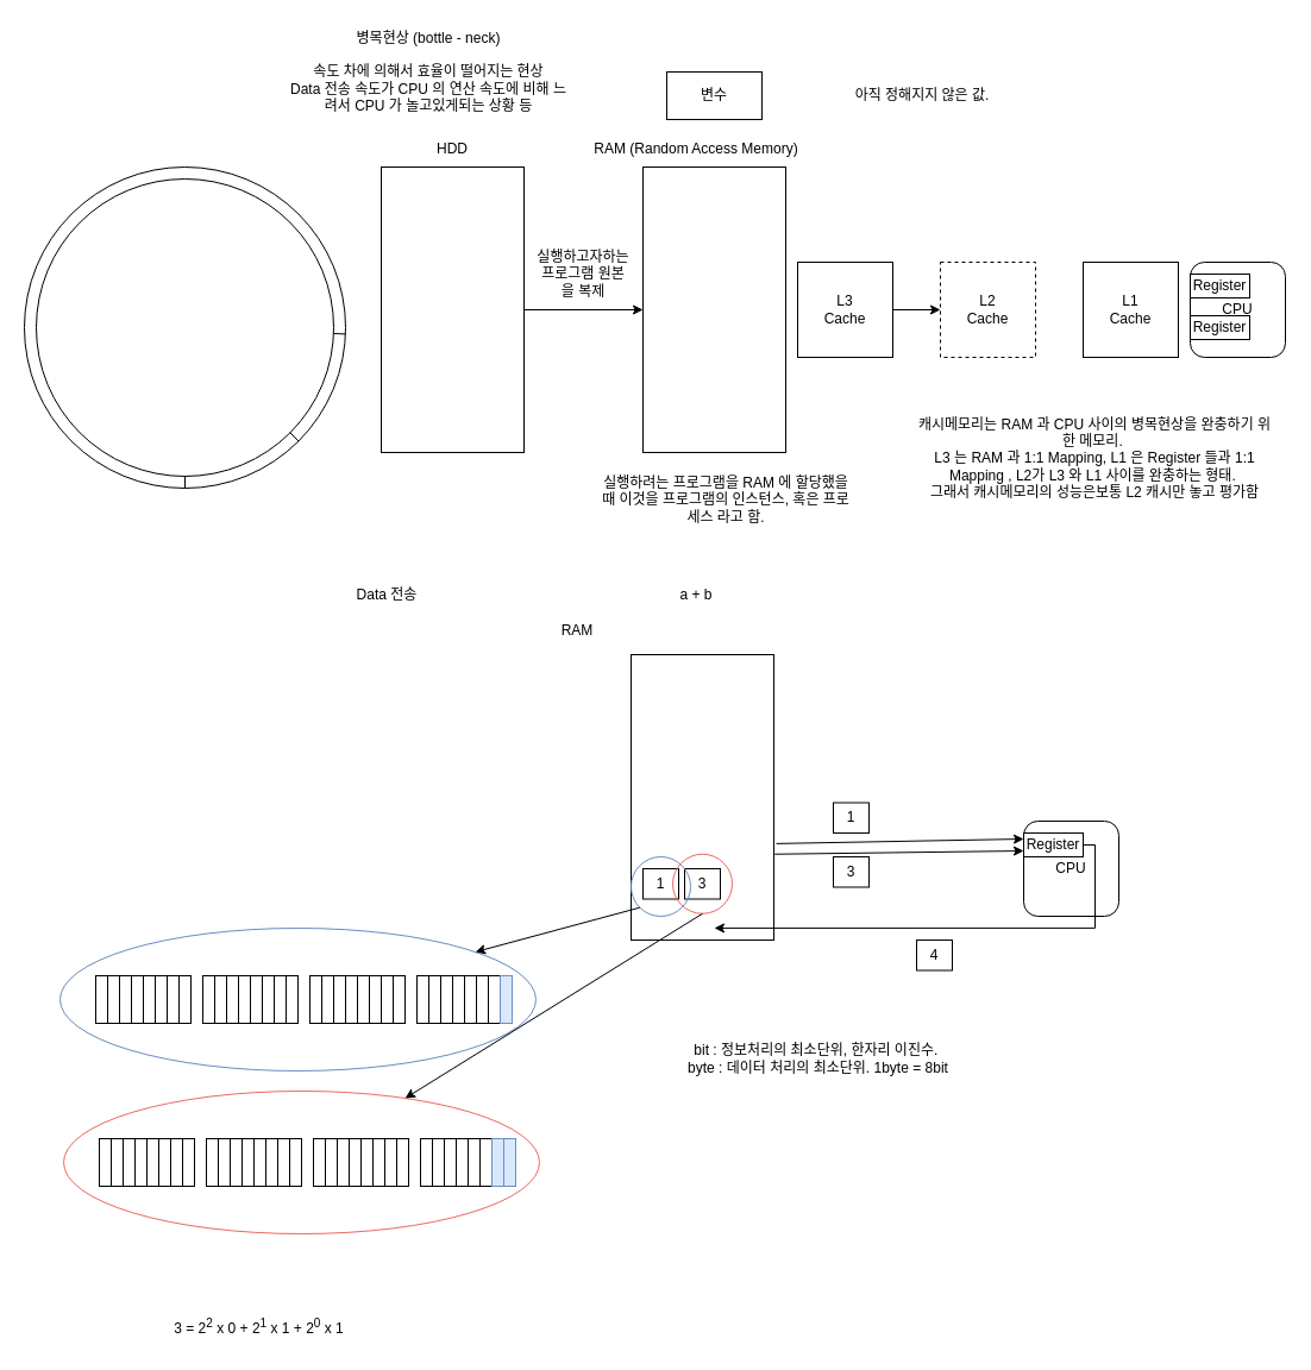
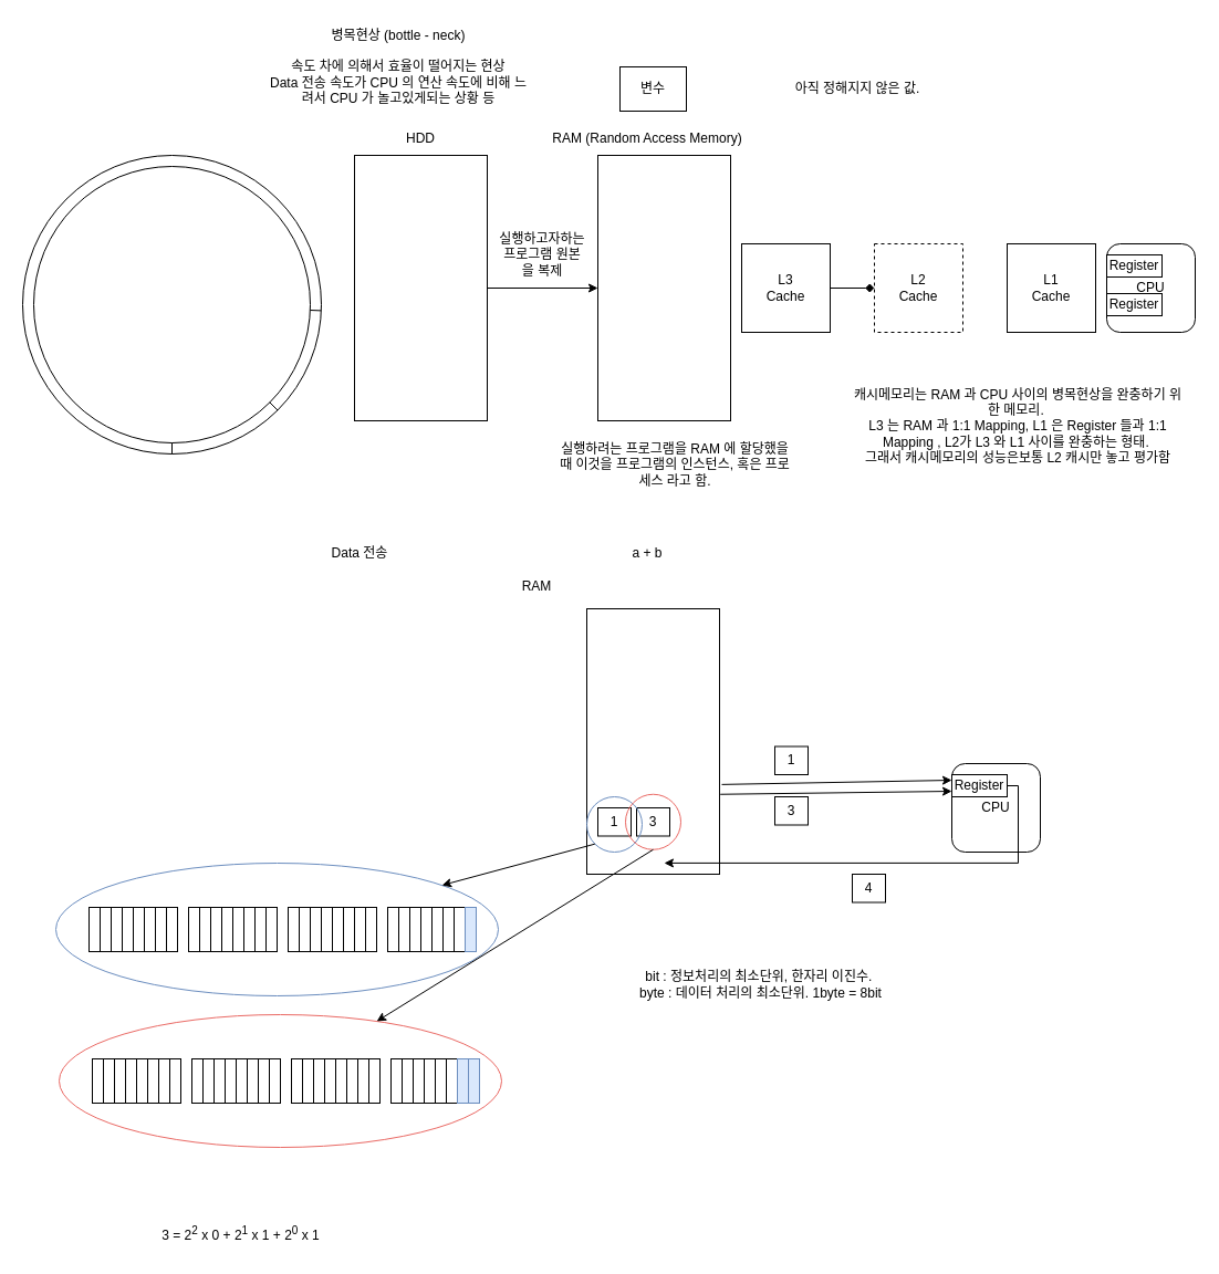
  <mxCell id="0" />
  <mxCell id="1" parent="0" />
  <mxCell id="2" value="" style="ellipse;whiteSpace=wrap;html=1;fillColor=none;strokeColor=#6c8ebf;" vertex="1" parent="1"><mxGeometry x="50" y="780" width="400" height="120" as="geometry" /></mxCell>
- <mxCell id="3" value="변수" style="rounded=0;whiteSpace=wrap;html=1;" vertex="1" parent="1"><mxGeometry x="560" y="60" width="80" height="40" as="geometry" /></mxCell>
+ <mxCell id="3" value="변수" style="rounded=0;whiteSpace=wrap;html=1;" vertex="1" parent="1"><mxGeometry x="560" y="60" width="60" height="40" as="geometry" /></mxCell>
  <mxCell id="4" value="아직 정해지지 않은 값." style="text;html=1;strokeColor=none;fillColor=none;align=center;verticalAlign=middle;whiteSpace=wrap;rounded=0;" vertex="1" parent="1"><mxGeometry x="650" y="60" width="250" height="40" as="geometry" /></mxCell>
  <mxCell id="5" value="RAM (Random Access Memory)" style="text;html=1;strokeColor=none;fillColor=none;align=center;verticalAlign=middle;whiteSpace=wrap;rounded=0;" vertex="1" parent="1"><mxGeometry x="490" y="110" width="190" height="30" as="geometry" /></mxCell>
  <mxCell id="6" value="" style="rounded=0;whiteSpace=wrap;html=1;" vertex="1" parent="1"><mxGeometry x="320" y="140" width="120" height="240" as="geometry" /></mxCell>
  <mxCell id="7" value="HDD" style="text;html=1;strokeColor=none;fillColor=none;align=center;verticalAlign=middle;whiteSpace=wrap;rounded=0;" vertex="1" parent="1"><mxGeometry x="320" y="110" width="120" height="30" as="geometry" /></mxCell>
  <mxCell id="8" value="" style="ellipse;whiteSpace=wrap;html=1;aspect=fixed;" vertex="1" parent="1"><mxGeometry x="20" y="140" width="270" height="270" as="geometry" /></mxCell>
  <mxCell id="9" value="" style="ellipse;whiteSpace=wrap;html=1;aspect=fixed;" vertex="1" parent="1"><mxGeometry x="30" y="150" width="250" height="250" as="geometry" /></mxCell>
  <mxCell id="10" value="" style="endArrow=none;html=1;rounded=0;" edge="1" parent="1" source="8"><mxGeometry width="50" height="50" relative="1" as="geometry"><mxPoint x="230" y="330" as="sourcePoint" /><mxPoint x="280" y="280" as="targetPoint" /></mxGeometry></mxCell>
  <mxCell id="11" value="" style="endArrow=none;html=1;rounded=0;entryX=1;entryY=1;entryDx=0;entryDy=0;exitX=1;exitY=1;exitDx=0;exitDy=0;" edge="1" parent="1" source="9" target="8"><mxGeometry width="50" height="50" relative="1" as="geometry"><mxPoint x="300" y="290" as="sourcePoint" /><mxPoint x="290" y="290" as="targetPoint" /></mxGeometry></mxCell>
  <mxCell id="12" value="" style="endArrow=none;html=1;rounded=0;entryX=0.5;entryY=1;entryDx=0;entryDy=0;exitX=0.5;exitY=1;exitDx=0;exitDy=0;" edge="1" parent="1" source="9" target="8"><mxGeometry width="50" height="50" relative="1" as="geometry"><mxPoint x="253" y="373" as="sourcePoint" /><mxPoint x="260" y="380" as="targetPoint" /></mxGeometry></mxCell>
  <mxCell id="13" value="CPU" style="rounded=1;whiteSpace=wrap;html=1;" vertex="1" parent="1"><mxGeometry x="1000" y="220" width="80" height="80" as="geometry" /></mxCell>
  <mxCell id="14" value="Register" style="rounded=0;whiteSpace=wrap;html=1;" vertex="1" parent="1"><mxGeometry x="1000" y="230" width="50" height="20" as="geometry" /></mxCell>
  <mxCell id="15" value="Register" style="rounded=0;whiteSpace=wrap;html=1;" vertex="1" parent="1"><mxGeometry x="1000" y="265" width="50" height="20" as="geometry" /></mxCell>
  <mxCell id="16" value="병목현상 (bottle - neck)&lt;br&gt;&lt;br&gt;속도 차에 의해서 효율이 떨어지는 현상&lt;br&gt;Data 전송 속도가 CPU 의 연산 속도에 비해 느려서 CPU 가 놀고있게되는 상황 등" style="text;html=1;strokeColor=none;fillColor=none;align=center;verticalAlign=middle;whiteSpace=wrap;rounded=0;" vertex="1" parent="1"><mxGeometry x="240" width="240" height="80" as="geometry" y="20" /></mxCell>
  <mxCell id="17" value="" style="rounded=0;whiteSpace=wrap;html=1;" vertex="1" parent="1"><mxGeometry x="540" y="140" width="120" height="240" as="geometry" /></mxCell>
  <mxCell id="18" value="" style="endArrow=classic;html=1;rounded=0;exitX=1;exitY=0.5;exitDx=0;exitDy=0;" edge="1" parent="1" source="6" target="17"><mxGeometry width="50" height="50" relative="1" as="geometry"><mxPoint x="620" y="300" as="sourcePoint" /><mxPoint x="670" y="250" as="targetPoint" /></mxGeometry></mxCell>
  <mxCell id="19" value="실행하고자하는 프로그램 원본을 복제" style="text;html=1;strokeColor=none;fillColor=none;align=center;verticalAlign=middle;whiteSpace=wrap;rounded=0;" vertex="1" parent="1"><mxGeometry x="450" y="210" width="80" height="40" as="geometry" /></mxCell>
  <mxCell id="20" value="실행하려는 프로그램을 RAM 에 할당했을 때 이것을 프로그램의 인스턴스, 혹은 프로세스 라고 함." style="text;html=1;strokeColor=none;fillColor=none;align=center;verticalAlign=middle;whiteSpace=wrap;rounded=0;" vertex="1" parent="1"><mxGeometry x="500" y="400" width="220" height="40" as="geometry" /></mxCell>
  <mxCell id="21" value="Data 전송" style="text;html=1;strokeColor=none;fillColor=none;align=center;verticalAlign=middle;whiteSpace=wrap;rounded=0;" vertex="1" parent="1"><mxGeometry x="260" y="480" width="130" height="40" as="geometry" /></mxCell>
  <mxCell id="22" value="L3&lt;br&gt;Cache" style="rounded=0;whiteSpace=wrap;html=1;" vertex="1" parent="1"><mxGeometry x="670" y="220" width="80" height="80" as="geometry" /></mxCell>
  <mxCell id="23" value="L2&lt;br&gt;Cache" style="rounded=0;whiteSpace=wrap;html=1;dashed=1;" vertex="1" parent="1"><mxGeometry x="790" y="220" width="80" height="80" as="geometry" /></mxCell>
  <mxCell id="24" value="L1&lt;br&gt;Cache" style="rounded=0;whiteSpace=wrap;html=1;" vertex="1" parent="1"><mxGeometry x="910" y="220" width="80" height="80" as="geometry" /></mxCell>
- <mxCell id="25" value="" style="endArrow=classic;html=1;rounded=0;exitX=1;exitY=0.5;exitDx=0;exitDy=0;" edge="1" parent="1" source="22" target="23"><mxGeometry width="50" height="50" relative="1" as="geometry"><mxPoint x="450" y="270" as="sourcePoint" /><mxPoint x="550" y="270" as="targetPoint" /></mxGeometry></mxCell>
+ <mxCell id="25" value="" style="endArrow=diamond;html=1;rounded=0;exitX=1;exitY=0.5;exitDx=0;exitDy=0;" edge="1" parent="1" source="22" target="23"><mxGeometry width="50" height="50" relative="1" as="geometry"><mxPoint x="450" y="270" as="sourcePoint" /><mxPoint x="550" y="270" as="targetPoint" /></mxGeometry></mxCell>
  <mxCell id="26" value="캐시메모리는 RAM 과 CPU 사이의 병목현상을 완충하기 위한 메모리.&amp;nbsp;&lt;br&gt;L3 는 RAM 과 1:1 Mapping, L1 은 Register 들과 1:1 Mapping , L2가 L3 와 L1 사이를 완충하는 형태.&amp;nbsp;&lt;br&gt;그래서 캐시메모리의 성능은보통 L2 캐시만 놓고 평가함" style="text;html=1;strokeColor=none;fillColor=none;align=center;verticalAlign=middle;whiteSpace=wrap;rounded=0;" vertex="1" parent="1"><mxGeometry x="770" y="350" width="300" height="70" as="geometry" /></mxCell>
  <mxCell id="27" value="a + b" style="text;html=1;strokeColor=none;fillColor=none;align=center;verticalAlign=middle;whiteSpace=wrap;rounded=0;" vertex="1" parent="1"><mxGeometry x="555" y="490" width="60" height="20" as="geometry" /></mxCell>
  <mxCell id="28" value="" style="rounded=0;whiteSpace=wrap;html=1;" vertex="1" parent="1"><mxGeometry x="530" y="550" width="120" height="240" as="geometry" /></mxCell>
  <mxCell id="29" value="RAM" style="text;html=1;strokeColor=none;fillColor=none;align=center;verticalAlign=middle;whiteSpace=wrap;rounded=0;" vertex="1" parent="1"><mxGeometry x="455" y="520" width="60" height="20" as="geometry" /></mxCell>
  <mxCell id="30" value="1" style="rounded=0;whiteSpace=wrap;html=1;" vertex="1" parent="1"><mxGeometry x="540" y="730" width="30" height="25.5" as="geometry" /></mxCell>
  <mxCell id="31" value="3" style="rounded=0;whiteSpace=wrap;html=1;" vertex="1" parent="1"><mxGeometry x="575" y="730" width="30" height="25.5" as="geometry" /></mxCell>
  <mxCell id="32" value="CPU" style="rounded=1;whiteSpace=wrap;html=1;" vertex="1" parent="1"><mxGeometry x="860" y="690" width="80" height="80" as="geometry" /></mxCell>
  <mxCell id="33" style="edgeStyle=orthogonalEdgeStyle;rounded=0;orthogonalLoop=1;jettySize=auto;html=1;entryX=0.583;entryY=0.958;entryDx=0;entryDy=0;entryPerimeter=0;" edge="1" parent="1" source="34" target="28"><mxGeometry relative="1" as="geometry"><mxPoint x="1020" y="710" as="targetPoint" /><Array as="points"><mxPoint x="920" y="710" /><mxPoint x="920" y="780" /></Array></mxGeometry></mxCell>
  <mxCell id="34" value="Register" style="rounded=0;whiteSpace=wrap;html=1;" vertex="1" parent="1"><mxGeometry x="860" y="700" width="50" height="20" as="geometry" /></mxCell>
  <mxCell id="35" value="" style="endArrow=classic;html=1;rounded=0;exitX=1.017;exitY=0.662;exitDx=0;exitDy=0;exitPerimeter=0;entryX=0;entryY=0.25;entryDx=0;entryDy=0;" edge="1" parent="1" source="28" target="34"><mxGeometry width="50" height="50" relative="1" as="geometry"><mxPoint x="780" y="650" as="sourcePoint" /><mxPoint x="830" y="600" as="targetPoint" /></mxGeometry></mxCell>
  <mxCell id="36" value="" style="endArrow=classic;html=1;rounded=0;exitX=1.006;exitY=0.699;exitDx=0;exitDy=0;exitPerimeter=0;entryX=0;entryY=0.75;entryDx=0;entryDy=0;" edge="1" parent="1" source="28" target="34"><mxGeometry width="50" height="50" relative="1" as="geometry"><mxPoint x="662" y="719" as="sourcePoint" /><mxPoint x="870" y="715" as="targetPoint" /></mxGeometry></mxCell>
  <mxCell id="37" value="1" style="rounded=0;whiteSpace=wrap;html=1;" vertex="1" parent="1"><mxGeometry x="700" y="674.5" width="30" height="25.5" as="geometry" /></mxCell>
  <mxCell id="38" value="3" style="rounded=0;whiteSpace=wrap;html=1;" vertex="1" parent="1"><mxGeometry x="700" y="720" width="30" height="25.5" as="geometry" /></mxCell>
  <mxCell id="39" value="4" style="rounded=0;whiteSpace=wrap;html=1;" vertex="1" parent="1"><mxGeometry x="770" y="790" width="30" height="25.5" as="geometry" /></mxCell>
  <mxCell id="40" value="bit : 정보처리의 최소단위, 한자리 이진수.&amp;nbsp;&lt;br&gt;byte : 데이터 처리의 최소단위. 1byte = 8bit" style="text;html=1;strokeColor=none;fillColor=none;align=center;verticalAlign=middle;whiteSpace=wrap;rounded=0;" vertex="1" parent="1"><mxGeometry x="525" y="850" width="325" height="80" as="geometry" /></mxCell>
  <mxCell id="41" value="" style="rounded=0;whiteSpace=wrap;html=1;" vertex="1" parent="1"><mxGeometry x="80" y="820" width="10" height="40" as="geometry" /></mxCell>
  <mxCell id="42" value="" style="rounded=0;whiteSpace=wrap;html=1;" vertex="1" parent="1"><mxGeometry x="90" y="820" width="10" height="40" as="geometry" /></mxCell>
  <mxCell id="43" value="" style="rounded=0;whiteSpace=wrap;html=1;" vertex="1" parent="1"><mxGeometry x="100" y="820" width="10" height="40" as="geometry" /></mxCell>
  <mxCell id="44" value="" style="rounded=0;whiteSpace=wrap;html=1;" vertex="1" parent="1"><mxGeometry x="110" y="820" width="10" height="40" as="geometry" /></mxCell>
  <mxCell id="45" value="" style="rounded=0;whiteSpace=wrap;html=1;" vertex="1" parent="1"><mxGeometry x="120" y="820" width="10" height="40" as="geometry" /></mxCell>
  <mxCell id="46" value="" style="rounded=0;whiteSpace=wrap;html=1;" vertex="1" parent="1"><mxGeometry x="130" y="820" width="10" height="40" as="geometry" /></mxCell>
  <mxCell id="47" value="" style="rounded=0;whiteSpace=wrap;html=1;" vertex="1" parent="1"><mxGeometry x="140" y="820" width="10" height="40" as="geometry" /></mxCell>
  <mxCell id="48" value="" style="rounded=0;whiteSpace=wrap;html=1;" vertex="1" parent="1"><mxGeometry x="150" y="820" width="10" height="40" as="geometry" /></mxCell>
  <mxCell id="49" value="" style="rounded=0;whiteSpace=wrap;html=1;" vertex="1" parent="1"><mxGeometry x="170" y="820" width="10" height="40" as="geometry" /></mxCell>
  <mxCell id="50" value="" style="rounded=0;whiteSpace=wrap;html=1;" vertex="1" parent="1"><mxGeometry x="180" y="820" width="10" height="40" as="geometry" /></mxCell>
  <mxCell id="51" value="" style="rounded=0;whiteSpace=wrap;html=1;" vertex="1" parent="1"><mxGeometry x="190" y="820" width="10" height="40" as="geometry" /></mxCell>
  <mxCell id="52" value="" style="rounded=0;whiteSpace=wrap;html=1;" vertex="1" parent="1"><mxGeometry x="200" y="820" width="10" height="40" as="geometry" /></mxCell>
  <mxCell id="53" value="" style="rounded=0;whiteSpace=wrap;html=1;" vertex="1" parent="1"><mxGeometry x="210" y="820" width="10" height="40" as="geometry" /></mxCell>
  <mxCell id="54" value="" style="rounded=0;whiteSpace=wrap;html=1;" vertex="1" parent="1"><mxGeometry x="220" y="820" width="10" height="40" as="geometry" /></mxCell>
  <mxCell id="55" value="" style="rounded=0;whiteSpace=wrap;html=1;" vertex="1" parent="1"><mxGeometry x="230" y="820" width="10" height="40" as="geometry" /></mxCell>
  <mxCell id="56" value="" style="rounded=0;whiteSpace=wrap;html=1;" vertex="1" parent="1"><mxGeometry x="240" y="820" width="10" height="40" as="geometry" /></mxCell>
  <mxCell id="57" value="" style="rounded=0;whiteSpace=wrap;html=1;" vertex="1" parent="1"><mxGeometry x="260" y="820" width="10" height="40" as="geometry" /></mxCell>
  <mxCell id="58" value="" style="rounded=0;whiteSpace=wrap;html=1;" vertex="1" parent="1"><mxGeometry x="270" y="820" width="10" height="40" as="geometry" /></mxCell>
  <mxCell id="59" value="" style="rounded=0;whiteSpace=wrap;html=1;" vertex="1" parent="1"><mxGeometry x="280" y="820" width="10" height="40" as="geometry" /></mxCell>
  <mxCell id="60" value="" style="rounded=0;whiteSpace=wrap;html=1;" vertex="1" parent="1"><mxGeometry x="290" y="820" width="10" height="40" as="geometry" /></mxCell>
  <mxCell id="61" value="" style="rounded=0;whiteSpace=wrap;html=1;" vertex="1" parent="1"><mxGeometry x="300" y="820" width="10" height="40" as="geometry" /></mxCell>
  <mxCell id="62" value="" style="rounded=0;whiteSpace=wrap;html=1;" vertex="1" parent="1"><mxGeometry x="310" y="820" width="10" height="40" as="geometry" /></mxCell>
  <mxCell id="63" value="" style="rounded=0;whiteSpace=wrap;html=1;" vertex="1" parent="1"><mxGeometry x="320" y="820" width="10" height="40" as="geometry" /></mxCell>
  <mxCell id="64" value="" style="rounded=0;whiteSpace=wrap;html=1;" vertex="1" parent="1"><mxGeometry x="330" y="820" width="10" height="40" as="geometry" /></mxCell>
  <mxCell id="65" value="" style="rounded=0;whiteSpace=wrap;html=1;" vertex="1" parent="1"><mxGeometry x="350" y="820" width="10" height="40" as="geometry" /></mxCell>
  <mxCell id="66" value="" style="rounded=0;whiteSpace=wrap;html=1;" vertex="1" parent="1"><mxGeometry x="360" y="820" width="10" height="40" as="geometry" /></mxCell>
  <mxCell id="67" value="" style="rounded=0;whiteSpace=wrap;html=1;" vertex="1" parent="1"><mxGeometry x="370" y="820" width="10" height="40" as="geometry" /></mxCell>
  <mxCell id="68" value="" style="rounded=0;whiteSpace=wrap;html=1;" vertex="1" parent="1"><mxGeometry x="380" y="820" width="10" height="40" as="geometry" /></mxCell>
  <mxCell id="69" value="" style="rounded=0;whiteSpace=wrap;html=1;" vertex="1" parent="1"><mxGeometry x="390" y="820" width="10" height="40" as="geometry" /></mxCell>
  <mxCell id="70" value="" style="rounded=0;whiteSpace=wrap;html=1;" vertex="1" parent="1"><mxGeometry x="400" y="820" width="10" height="40" as="geometry" /></mxCell>
  <mxCell id="71" value="" style="rounded=0;whiteSpace=wrap;html=1;" vertex="1" parent="1"><mxGeometry x="410" y="820" width="10" height="40" as="geometry" /></mxCell>
  <mxCell id="72" value="" style="rounded=0;whiteSpace=wrap;html=1;fillColor=#dae8fc;strokeColor=#6c8ebf;" vertex="1" parent="1"><mxGeometry x="420" y="820" width="10" height="40" as="geometry" /></mxCell>
  <mxCell id="73" value="" style="ellipse;whiteSpace=wrap;html=1;fillColor=none;strokeColor=#6c8ebf;" vertex="1" parent="1"><mxGeometry x="530" y="720" width="50" height="50" as="geometry" /></mxCell>
  <mxCell id="74" value="" style="endArrow=classic;html=1;rounded=0;exitX=0;exitY=1;exitDx=0;exitDy=0;" edge="1" parent="1" source="73" target="2"><mxGeometry width="50" height="50" relative="1" as="geometry"><mxPoint x="380" y="810" as="sourcePoint" /><mxPoint x="250" y="800" as="targetPoint" /></mxGeometry></mxCell>
  <mxCell id="75" value="" style="ellipse;whiteSpace=wrap;html=1;fillColor=none;strokeColor=#EA6B66;" vertex="1" parent="1"><mxGeometry x="565" y="717.75" width="50" height="50" as="geometry" /></mxCell>
  <mxCell id="76" value="" style="ellipse;whiteSpace=wrap;html=1;fillColor=none;strokeColor=#EA6B66;" vertex="1" parent="1"><mxGeometry x="53" y="917" width="400" height="120" as="geometry" /></mxCell>
  <mxCell id="77" value="" style="rounded=0;whiteSpace=wrap;html=1;" vertex="1" parent="1"><mxGeometry x="83" y="957" width="10" height="40" as="geometry" /></mxCell>
  <mxCell id="78" value="" style="rounded=0;whiteSpace=wrap;html=1;" vertex="1" parent="1"><mxGeometry x="93" y="957" width="10" height="40" as="geometry" /></mxCell>
  <mxCell id="79" value="" style="rounded=0;whiteSpace=wrap;html=1;" vertex="1" parent="1"><mxGeometry x="103" y="957" width="10" height="40" as="geometry" /></mxCell>
  <mxCell id="80" value="" style="rounded=0;whiteSpace=wrap;html=1;" vertex="1" parent="1"><mxGeometry x="113" y="957" width="10" height="40" as="geometry" /></mxCell>
  <mxCell id="81" value="" style="rounded=0;whiteSpace=wrap;html=1;" vertex="1" parent="1"><mxGeometry x="123" y="957" width="10" height="40" as="geometry" /></mxCell>
  <mxCell id="82" value="" style="rounded=0;whiteSpace=wrap;html=1;" vertex="1" parent="1"><mxGeometry x="133" y="957" width="10" height="40" as="geometry" /></mxCell>
  <mxCell id="83" value="" style="rounded=0;whiteSpace=wrap;html=1;" vertex="1" parent="1"><mxGeometry x="143" y="957" width="10" height="40" as="geometry" /></mxCell>
  <mxCell id="84" value="" style="rounded=0;whiteSpace=wrap;html=1;" vertex="1" parent="1"><mxGeometry x="153" y="957" width="10" height="40" as="geometry" /></mxCell>
  <mxCell id="85" value="" style="rounded=0;whiteSpace=wrap;html=1;" vertex="1" parent="1"><mxGeometry x="173" y="957" width="10" height="40" as="geometry" /></mxCell>
  <mxCell id="86" value="" style="rounded=0;whiteSpace=wrap;html=1;" vertex="1" parent="1"><mxGeometry x="183" y="957" width="10" height="40" as="geometry" /></mxCell>
  <mxCell id="87" value="" style="rounded=0;whiteSpace=wrap;html=1;" vertex="1" parent="1"><mxGeometry x="193" y="957" width="10" height="40" as="geometry" /></mxCell>
  <mxCell id="88" value="" style="rounded=0;whiteSpace=wrap;html=1;" vertex="1" parent="1"><mxGeometry x="203" y="957" width="10" height="40" as="geometry" /></mxCell>
  <mxCell id="89" value="" style="rounded=0;whiteSpace=wrap;html=1;" vertex="1" parent="1"><mxGeometry x="213" y="957" width="10" height="40" as="geometry" /></mxCell>
  <mxCell id="90" value="" style="rounded=0;whiteSpace=wrap;html=1;" vertex="1" parent="1"><mxGeometry x="223" y="957" width="10" height="40" as="geometry" /></mxCell>
  <mxCell id="91" value="" style="rounded=0;whiteSpace=wrap;html=1;" vertex="1" parent="1"><mxGeometry x="233" y="957" width="10" height="40" as="geometry" /></mxCell>
  <mxCell id="92" value="" style="rounded=0;whiteSpace=wrap;html=1;" vertex="1" parent="1"><mxGeometry x="243" y="957" width="10" height="40" as="geometry" /></mxCell>
  <mxCell id="93" value="" style="rounded=0;whiteSpace=wrap;html=1;" vertex="1" parent="1"><mxGeometry x="263" y="957" width="10" height="40" as="geometry" /></mxCell>
  <mxCell id="94" value="" style="rounded=0;whiteSpace=wrap;html=1;" vertex="1" parent="1"><mxGeometry x="273" y="957" width="10" height="40" as="geometry" /></mxCell>
  <mxCell id="95" value="" style="rounded=0;whiteSpace=wrap;html=1;" vertex="1" parent="1"><mxGeometry x="283" y="957" width="10" height="40" as="geometry" /></mxCell>
  <mxCell id="96" value="" style="rounded=0;whiteSpace=wrap;html=1;" vertex="1" parent="1"><mxGeometry x="293" y="957" width="10" height="40" as="geometry" /></mxCell>
  <mxCell id="97" value="" style="rounded=0;whiteSpace=wrap;html=1;" vertex="1" parent="1"><mxGeometry x="303" y="957" width="10" height="40" as="geometry" /></mxCell>
  <mxCell id="98" value="" style="rounded=0;whiteSpace=wrap;html=1;" vertex="1" parent="1"><mxGeometry x="313" y="957" width="10" height="40" as="geometry" /></mxCell>
  <mxCell id="99" value="" style="rounded=0;whiteSpace=wrap;html=1;" vertex="1" parent="1"><mxGeometry x="323" y="957" width="10" height="40" as="geometry" /></mxCell>
  <mxCell id="100" value="" style="rounded=0;whiteSpace=wrap;html=1;" vertex="1" parent="1"><mxGeometry x="333" y="957" width="10" height="40" as="geometry" /></mxCell>
  <mxCell id="101" value="" style="rounded=0;whiteSpace=wrap;html=1;" vertex="1" parent="1"><mxGeometry x="353" y="957" width="10" height="40" as="geometry" /></mxCell>
  <mxCell id="102" value="" style="rounded=0;whiteSpace=wrap;html=1;" vertex="1" parent="1"><mxGeometry x="363" y="957" width="10" height="40" as="geometry" /></mxCell>
  <mxCell id="103" value="" style="rounded=0;whiteSpace=wrap;html=1;" vertex="1" parent="1"><mxGeometry x="373" y="957" width="10" height="40" as="geometry" /></mxCell>
  <mxCell id="104" value="" style="rounded=0;whiteSpace=wrap;html=1;" vertex="1" parent="1"><mxGeometry x="383" y="957" width="10" height="40" as="geometry" /></mxCell>
  <mxCell id="105" value="" style="rounded=0;whiteSpace=wrap;html=1;" vertex="1" parent="1"><mxGeometry x="393" y="957" width="10" height="40" as="geometry" /></mxCell>
  <mxCell id="106" value="" style="rounded=0;whiteSpace=wrap;html=1;" vertex="1" parent="1"><mxGeometry x="403" y="957" width="10" height="40" as="geometry" /></mxCell>
  <mxCell id="107" value="" style="rounded=0;whiteSpace=wrap;html=1;fillColor=#dae8fc;strokeColor=#6c8ebf;" vertex="1" parent="1"><mxGeometry x="413" y="957" width="10" height="40" as="geometry" /></mxCell>
  <mxCell id="108" value="" style="rounded=0;whiteSpace=wrap;html=1;fillColor=#dae8fc;strokeColor=#6c8ebf;" vertex="1" parent="1"><mxGeometry x="423" y="957" width="10" height="40" as="geometry" /></mxCell>
  <mxCell id="109" value="" style="endArrow=classic;html=1;rounded=0;exitX=0.5;exitY=1;exitDx=0;exitDy=0;" edge="1" target="76" parent="1" source="75"><mxGeometry width="50" height="50" relative="1" as="geometry"><mxPoint x="540" y="900" as="sourcePoint" /><mxPoint x="253" y="937" as="targetPoint" /></mxGeometry></mxCell>
  <mxCell id="110" value="3 = 2&lt;sup&gt;2&lt;/sup&gt; x 0 + 2&lt;sup&gt;1&lt;/sup&gt; x 1 + 2&lt;sup&gt;0&lt;/sup&gt; x 1" style="text;html=1;strokeColor=none;fillColor=none;align=center;verticalAlign=middle;whiteSpace=wrap;rounded=0;" vertex="1" parent="1"><mxGeometry x="95" y="1100" width="245" height="30" as="geometry" /></mxCell>
